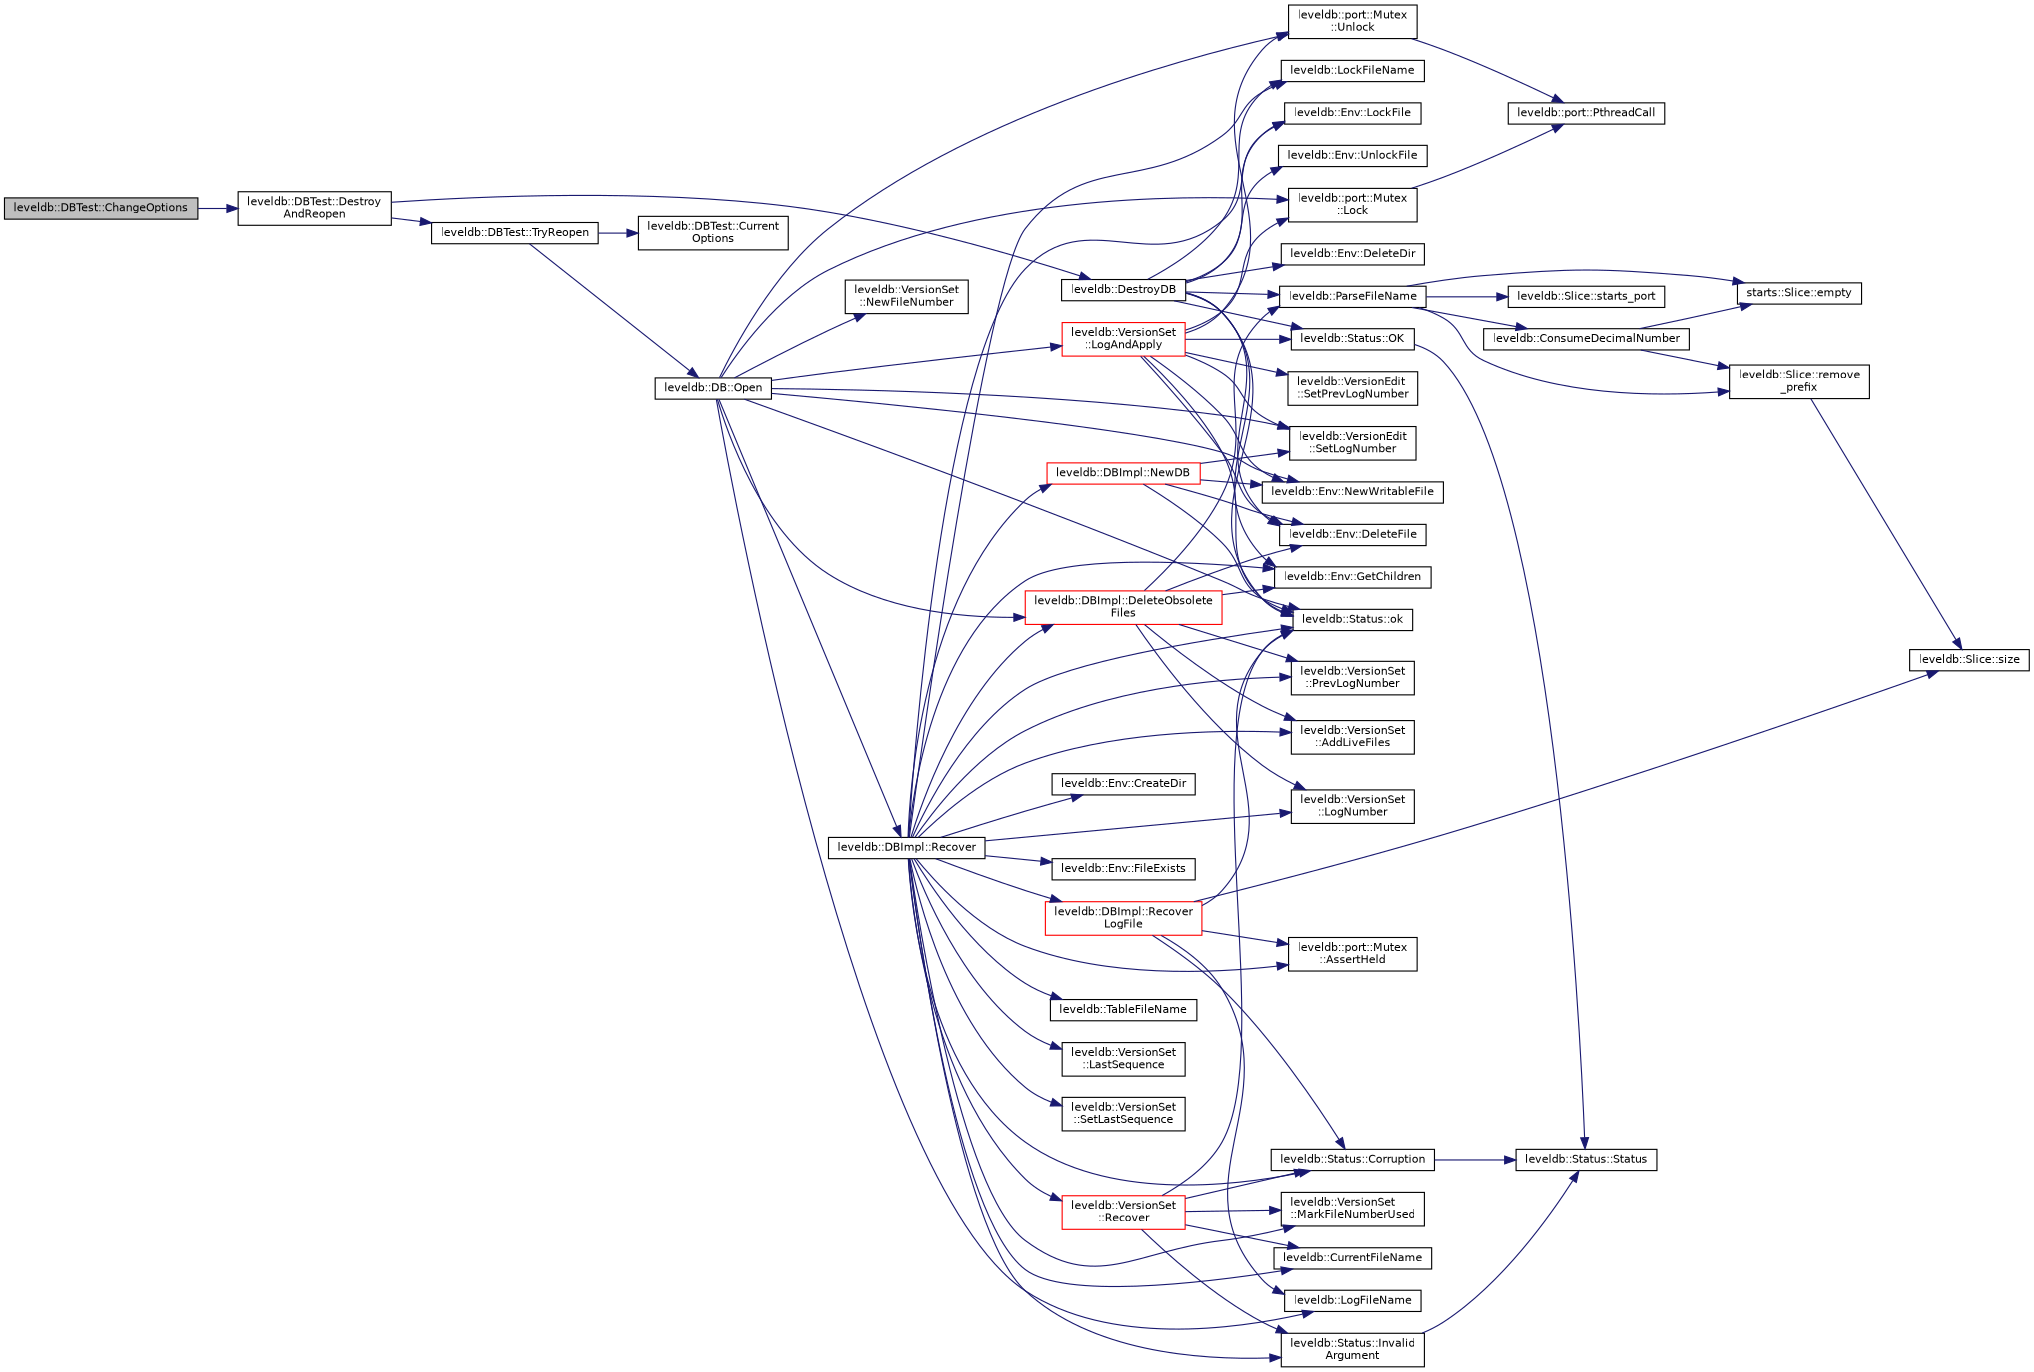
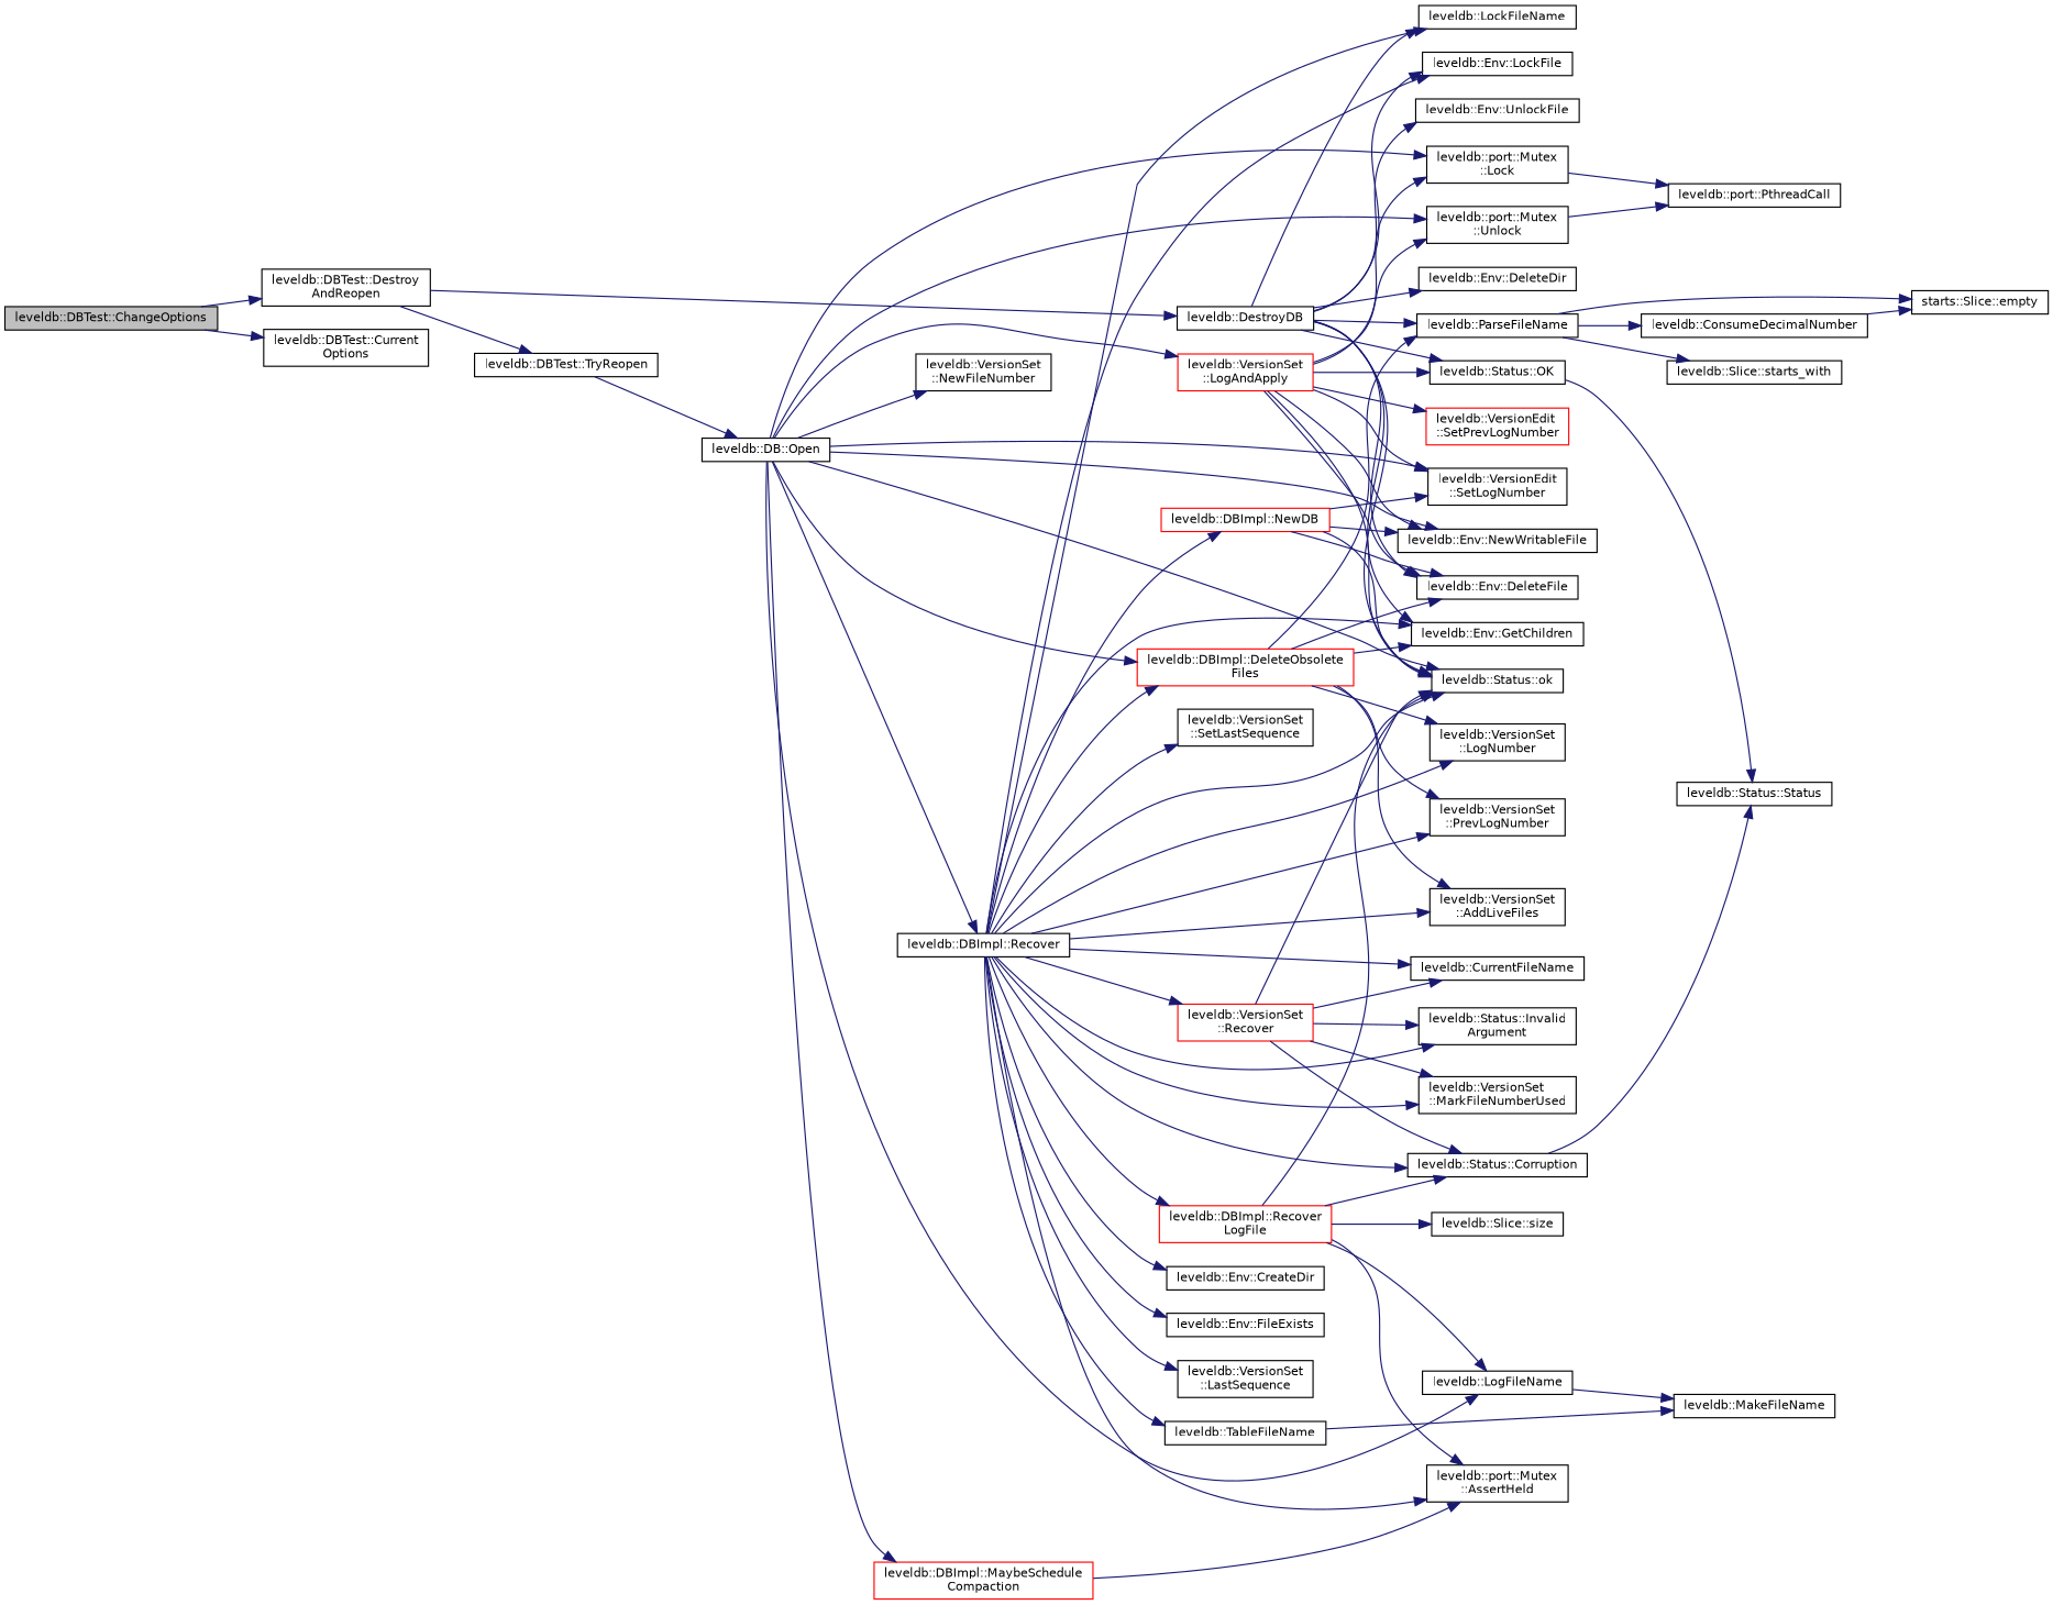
  digraph {
    rankdir=LR
    node [color=black fillcolor=white fontname=Helvetica fontsize=10 shape=record style=filled]
    edge [color=midnightblue fontname=Helvetica fontsize=10 labelfontname=Helvetica labelfontsize=10 style=solid]
    n1 [fillcolor=grey75 fontcolor=black height=0.2 label="leveldb::DBTest::ChangeOptions" width=0.4]
    n2 [height=0.2 label="leveldb::DBTest::Destroy\lAndReopen" width=0.4]
    n3 [height=0.2 label="leveldb::DestroyDB" width=0.4]
    n4 [height=0.2 label="leveldb::DBTest::TryReopen" width=0.4]
    n5 [height=0.2 label="leveldb::Env::GetChildren" width=0.4]
    n6 [height=0.2 label="leveldb::Status::OK" width=0.4]
    n7 [height=0.2 label="leveldb::LockFileName" width=0.4]
    n8 [height=0.2 label="leveldb::Env::LockFile" width=0.4]
    n9 [height=0.2 label="leveldb::Status::ok" width=0.4]
    n10 [height=0.2 label="leveldb::ParseFileName" width=0.4]
    n11 [height=0.2 label="leveldb::Env::DeleteFile" width=0.4]
    n12 [height=0.2 label="leveldb::Env::UnlockFile" width=0.4]
    n13 [height=0.2 label="leveldb::Env::DeleteDir" width=0.4]
    n14 [height=0.2 label="leveldb::DBTest::Current\lOptions" width=0.4]
    n15 [height=0.2 label="leveldb::DB::Open" width=0.4]
    n16 [height=0.2 label="leveldb::Status::Status" width=0.4]
-   n17 [height=0.2 label="leveldb::Slice::starts_port" width=0.4]
-   n18 [height=0.2 label="leveldb::Slice::remove\l_prefix" width=0.4]
+   n17 [height=0.2 label="leveldb::Slice::starts_with" width=0.4]
    n19 [height=0.2 label="leveldb::ConsumeDecimalNumber" width=0.4]
    n20 [height=0.2 label="starts::Slice::empty" width=0.4]
    n21 [height=0.2 label="leveldb::Slice::size" width=0.4]
    n22 [height=0.2 label="leveldb::port::Mutex\l::Lock" width=0.4]
    n23 [height=0.2 label="leveldb::DBImpl::Recover" width=0.4]
    n24 [height=0.2 label="leveldb::VersionEdit\l::SetLogNumber" width=0.4]
    n25 [height=0.2 label="leveldb::Env::NewWritableFile" width=0.4]
    n26 [height=0.2 label="leveldb::LogFileName" width=0.4]
    n27 [height=0.2 label="leveldb::VersionSet\l::NewFileNumber" width=0.4]
    n28 [color=red height=0.2 label="leveldb::VersionSet\l::LogAndApply" width=0.4]
    n29 [height=0.2 label="leveldb::port::Mutex\l::Unlock" width=0.4]
    n30 [color=red height=0.2 label="leveldb::DBImpl::DeleteObsolete\lFiles" width=0.4]
+   n31 [color=red height=0.2 label="leveldb::DBImpl::MaybeSchedule\lCompaction" width=0.4]
    n32 [height=0.2 label="leveldb::port::PthreadCall" width=0.4]
    n33 [height=0.2 label="leveldb::port::Mutex\l::AssertHeld" width=0.4]
    n34 [height=0.2 label="leveldb::Env::CreateDir" width=0.4]
    n35 [height=0.2 label="leveldb::Env::FileExists" width=0.4]
    n36 [height=0.2 label="leveldb::CurrentFileName" width=0.4]
    n37 [color=red height=0.2 label="leveldb::DBImpl::NewDB" width=0.4]
    n38 [height=0.2 label="leveldb::Status::Invalid\lArgument" width=0.4]
    n39 [color=red height=0.2 label="leveldb::VersionSet\l::Recover" width=0.4]
    n40 [height=0.2 label="leveldb::Status::Corruption" width=0.4]
    n41 [height=0.2 label="leveldb::VersionSet\l::MarkFileNumberUsed" width=0.4]
    n42 [height=0.2 label="leveldb::VersionSet\l::LogNumber" width=0.4]
    n43 [height=0.2 label="leveldb::VersionSet\l::PrevLogNumber" width=0.4]
    n44 [height=0.2 label="leveldb::VersionSet\l::AddLiveFiles" width=0.4]
    n45 [height=0.2 label="leveldb::TableFileName" width=0.4]
    n46 [color=red height=0.2 label="leveldb::DBImpl::Recover\lLogFile" width=0.4]
    n47 [height=0.2 label="leveldb::VersionSet\l::LastSequence" width=0.4]
    n48 [height=0.2 label="leveldb::VersionSet\l::SetLastSequence" width=0.4]
-   n50 [height=0.2 label="leveldb::VersionEdit\l::SetPrevLogNumber" width=0.4]
+   n49 [height=0.2 label="leveldb::MakeFileName" width=0.4]
+   n50 [color=red height=0.2 label="leveldb::VersionEdit\l::SetPrevLogNumber" width=0.4]
    n1 -> n2
    n2 -> n3
    n2 -> n4
    n3 -> n5
    n3 -> n6
    n3 -> n7
    n3 -> n8
    n3 -> n9
    n3 -> n10
    n3 -> n11
    n3 -> n12
    n3 -> n13
-   n4 -> n14
+   n1 -> n14
    n4 -> n15
    n6 -> n16
    n10 -> n17
-   n10 -> n18
    n10 -> n19
    n10 -> n20
    n15 -> n9
    n15 -> n22
    n15 -> n23
    n15 -> n24
    n15 -> n25
    n15 -> n26
    n15 -> n27
    n15 -> n28
    n15 -> n29
    n15 -> n30
-   n18 -> n21
-   n19 -> n18
+   n15 -> n31
    n19 -> n20
    n22 -> n32
    n23 -> n5
    n23 -> n7
    n23 -> n8
    n23 -> n9
    n23 -> n30
    n23 -> n33
    n23 -> n34
    n23 -> n35
    n23 -> n36
    n23 -> n37
    n23 -> n38
    n23 -> n39
    n23 -> n40
    n23 -> n41
    n23 -> n42
    n23 -> n43
    n23 -> n44
    n23 -> n45
    n23 -> n46
    n23 -> n47
    n23 -> n48
+   n26 -> n49
    n28 -> n6
    n28 -> n9
    n28 -> n11
    n28 -> n22
    n28 -> n24
    n28 -> n25
    n28 -> n29
    n28 -> n50
    n29 -> n32
    n30 -> n5
    n30 -> n10
    n30 -> n11
    n30 -> n42
    n30 -> n43
    n30 -> n44
+   n31 -> n33
    n37 -> n9
    n37 -> n11
    n37 -> n24
    n37 -> n25
-   n38 -> n16
    n39 -> n9
    n39 -> n36
    n39 -> n38
    n39 -> n40
    n39 -> n41
    n40 -> n16
+   n45 -> n49
    n46 -> n9
    n46 -> n21
    n46 -> n26
    n46 -> n33
    n46 -> n40
  }
